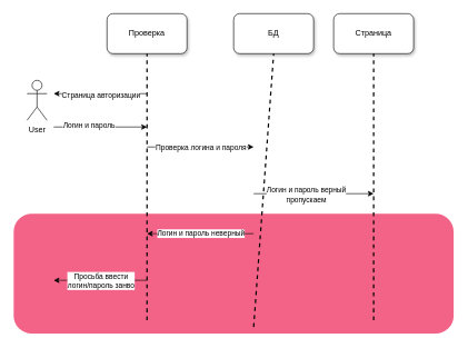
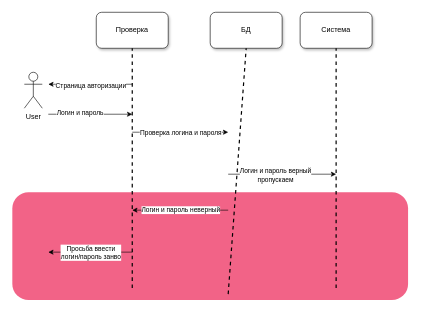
  <mxCell id="0" />
  <mxCell id="1" parent="0" />
  <mxCell id="2" value="" style="fillColor=#f26387;strokeColor=none;whiteSpace=wrap;html=1;rounded=1;" vertex="1" parent="1"><mxGeometry x="20" y="320" width="660" height="180" as="geometry" /></mxCell>
  <mxCell id="3" value="User&lt;br&gt;" style="shape=umlActor;verticalLabelPosition=bottom;verticalAlign=top;html=1;outlineConnect=0;" vertex="1" parent="1"><mxGeometry x="40" y="120" width="30" height="60" as="geometry" /></mxCell>
  <mxCell id="4" value="Проверка" style="rounded=1;whiteSpace=wrap;html=1;shadow=1;" vertex="1" parent="1"><mxGeometry x="160" y="20" width="120" height="60" as="geometry" /></mxCell>
- <mxCell id="5" value="Страница" style="rounded=1;whiteSpace=wrap;html=1;shadow=1;" vertex="1" parent="1"><mxGeometry x="500" y="20" width="120" height="60" as="geometry" /></mxCell>
+ <mxCell id="5" value="Система" style="rounded=1;whiteSpace=wrap;html=1;shadow=1;" vertex="1" parent="1"><mxGeometry x="500" y="20" width="120" height="60" as="geometry" /></mxCell>
  <mxCell id="6" value="БД" style="rounded=1;whiteSpace=wrap;html=1;glass=0;shadow=1;" vertex="1" parent="1"><mxGeometry x="350" y="20" width="120" height="60" as="geometry" /></mxCell>
  <mxCell id="7" value="" style="endArrow=none;dashed=1;html=1;rounded=0;entryX=0.5;entryY=1;entryDx=0;entryDy=0;strokeWidth=2;" edge="1" parent="1" target="4"><mxGeometry width="50" height="50" relative="1" as="geometry"><mxPoint x="220" y="480" as="sourcePoint" /><mxPoint x="360" y="260" as="targetPoint" /></mxGeometry></mxCell>
  <mxCell id="8" value="" style="endArrow=none;dashed=1;html=1;rounded=0;entryX=0.5;entryY=1;entryDx=0;entryDy=0;strokeWidth=2;" edge="1" parent="1" target="6"><mxGeometry width="50" height="50" relative="1" as="geometry"><mxPoint x="380" y="490" as="sourcePoint" /><mxPoint x="360" y="260" as="targetPoint" /></mxGeometry></mxCell>
  <mxCell id="9" value="" style="endArrow=none;dashed=1;html=1;rounded=0;entryX=0.5;entryY=1;entryDx=0;entryDy=0;strokeWidth=2;" edge="1" parent="1" target="5"><mxGeometry width="50" height="50" relative="1" as="geometry"><mxPoint x="560" y="480" as="sourcePoint" /><mxPoint x="360" y="260" as="targetPoint" /></mxGeometry></mxCell>
  <mxCell id="10" value="" style="endArrow=classic;html=1;rounded=0;" edge="1" parent="1"><mxGeometry width="50" height="50" relative="1" as="geometry"><mxPoint x="220" y="140" as="sourcePoint" /><mxPoint x="80" y="140" as="targetPoint" /></mxGeometry></mxCell>
  <mxCell id="11" value="Страница авторизации" style="edgeLabel;html=1;align=center;verticalAlign=middle;resizable=0;points=[];" vertex="1" connectable="0" parent="10"><mxGeometry x="0.351" y="2" relative="1" as="geometry"><mxPoint x="25" as="offset" /></mxGeometry></mxCell>
  <mxCell id="12" value="" style="endArrow=classic;html=1;rounded=0;" edge="1" parent="1"><mxGeometry width="50" height="50" relative="1" as="geometry"><mxPoint x="80" y="190" as="sourcePoint" /><mxPoint x="220" y="190" as="targetPoint" /></mxGeometry></mxCell>
  <mxCell id="13" value="Логин и пароль" style="edgeLabel;html=1;align=center;verticalAlign=middle;resizable=0;points=[];" vertex="1" connectable="0" parent="12"><mxGeometry x="-0.251" y="3" relative="1" as="geometry"><mxPoint as="offset" /></mxGeometry></mxCell>
  <mxCell id="14" value="" style="endArrow=classic;html=1;rounded=0;" edge="1" parent="1"><mxGeometry width="50" height="50" relative="1" as="geometry"><mxPoint x="220" y="220" as="sourcePoint" /><mxPoint x="380" y="220" as="targetPoint" /></mxGeometry></mxCell>
  <mxCell id="15" value="Проверка логина и пароля" style="edgeLabel;html=1;align=center;verticalAlign=middle;resizable=0;points=[];" vertex="1" connectable="0" parent="14"><mxGeometry x="-0.295" relative="1" as="geometry"><mxPoint x="24" as="offset" /></mxGeometry></mxCell>
  <mxCell id="16" value="" style="endArrow=classic;html=1;rounded=0;" edge="1" parent="1"><mxGeometry width="50" height="50" relative="1" as="geometry"><mxPoint x="380" y="290" as="sourcePoint" /><mxPoint x="560" y="290" as="targetPoint" /></mxGeometry></mxCell>
  <mxCell id="17" value="Логин и пароль верный&lt;br&gt;пропускаем" style="edgeLabel;html=1;align=center;verticalAlign=middle;resizable=0;points=[];" vertex="1" connectable="0" parent="16"><mxGeometry x="-0.129" y="-1" relative="1" as="geometry"><mxPoint as="offset" /></mxGeometry></mxCell>
  <mxCell id="18" value="" style="endArrow=classic;html=1;rounded=0;" edge="1" parent="1"><mxGeometry width="50" height="50" relative="1" as="geometry"><mxPoint x="380" y="350" as="sourcePoint" /><mxPoint x="220" y="350" as="targetPoint" /><Array as="points" /></mxGeometry></mxCell>
  <mxCell id="19" value="Логин и пароль неверный" style="edgeLabel;html=1;align=center;verticalAlign=middle;resizable=0;points=[];" vertex="1" connectable="0" parent="18"><mxGeometry x="0.207" y="-1" relative="1" as="geometry"><mxPoint x="17" as="offset" /></mxGeometry></mxCell>
  <mxCell id="20" value="" style="endArrow=classic;html=1;rounded=0;" edge="1" parent="1"><mxGeometry width="50" height="50" relative="1" as="geometry"><mxPoint x="220" y="420" as="sourcePoint" /><mxPoint x="80" y="420" as="targetPoint" /></mxGeometry></mxCell>
  <mxCell id="21" value="Просьба ввести &lt;br&gt;логин/пароль занво" style="edgeLabel;html=1;align=center;verticalAlign=middle;resizable=0;points=[];" vertex="1" connectable="0" parent="20"><mxGeometry x="0.337" relative="1" as="geometry"><mxPoint x="24" as="offset" /></mxGeometry></mxCell>
